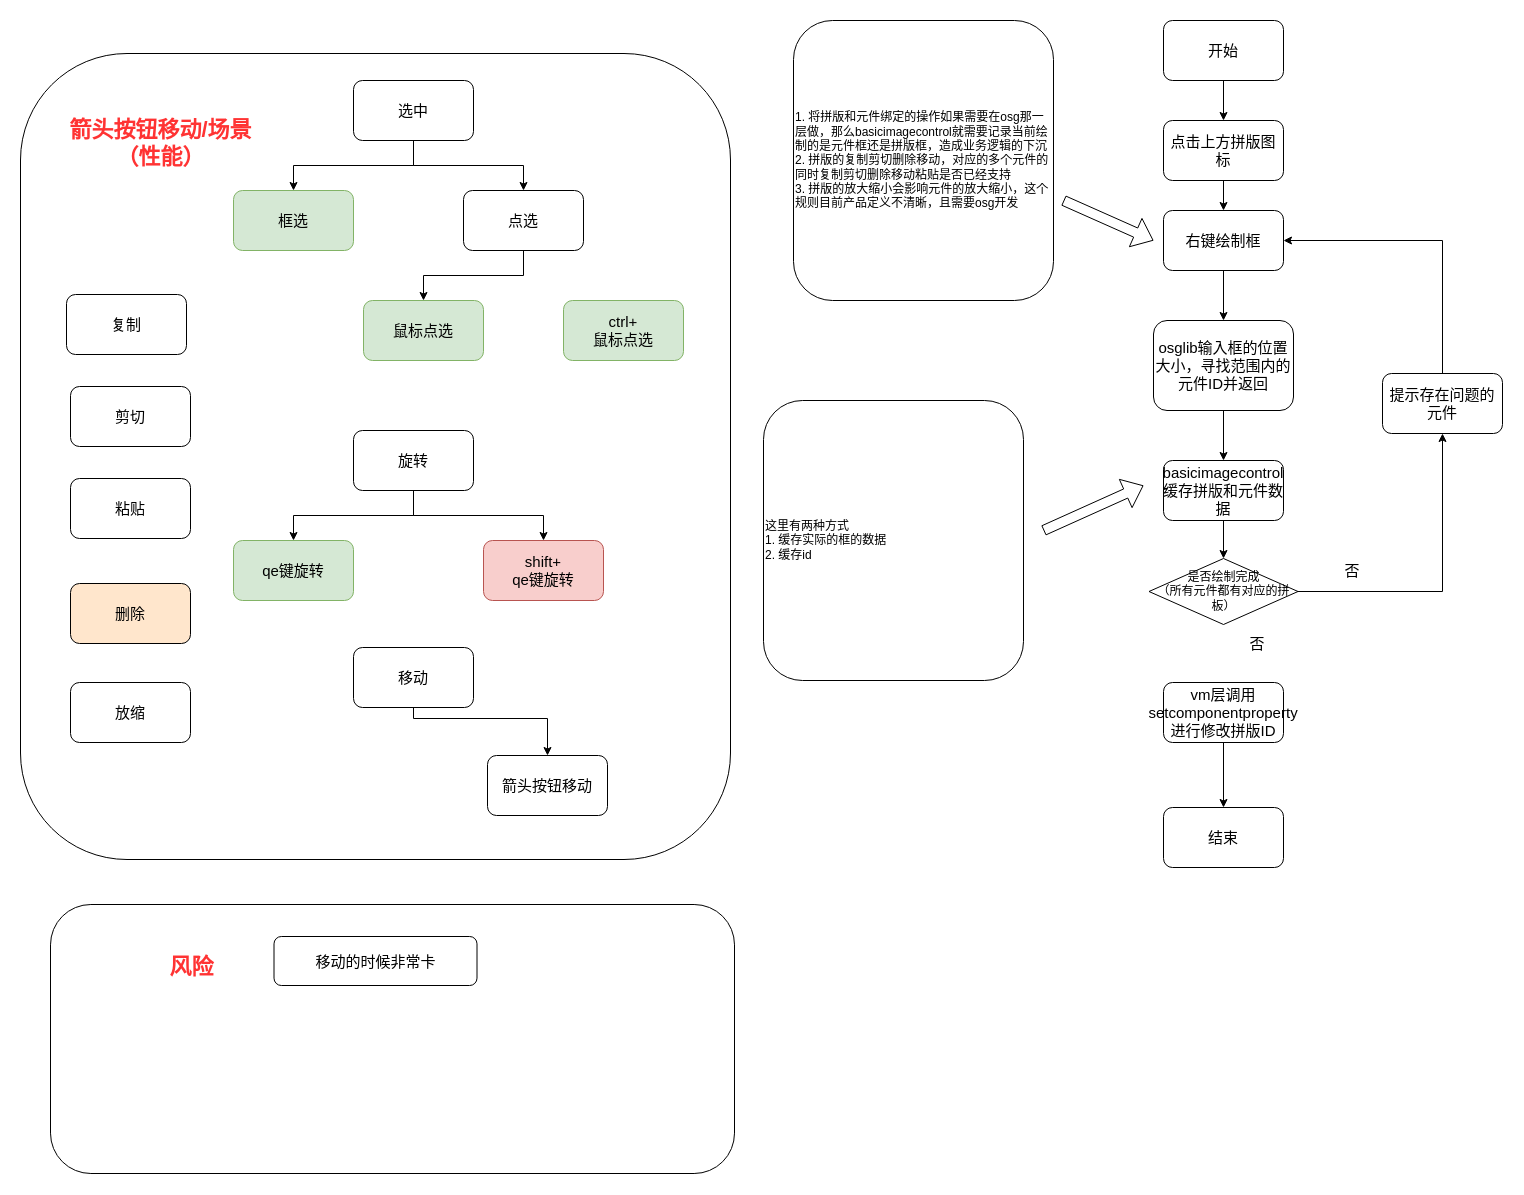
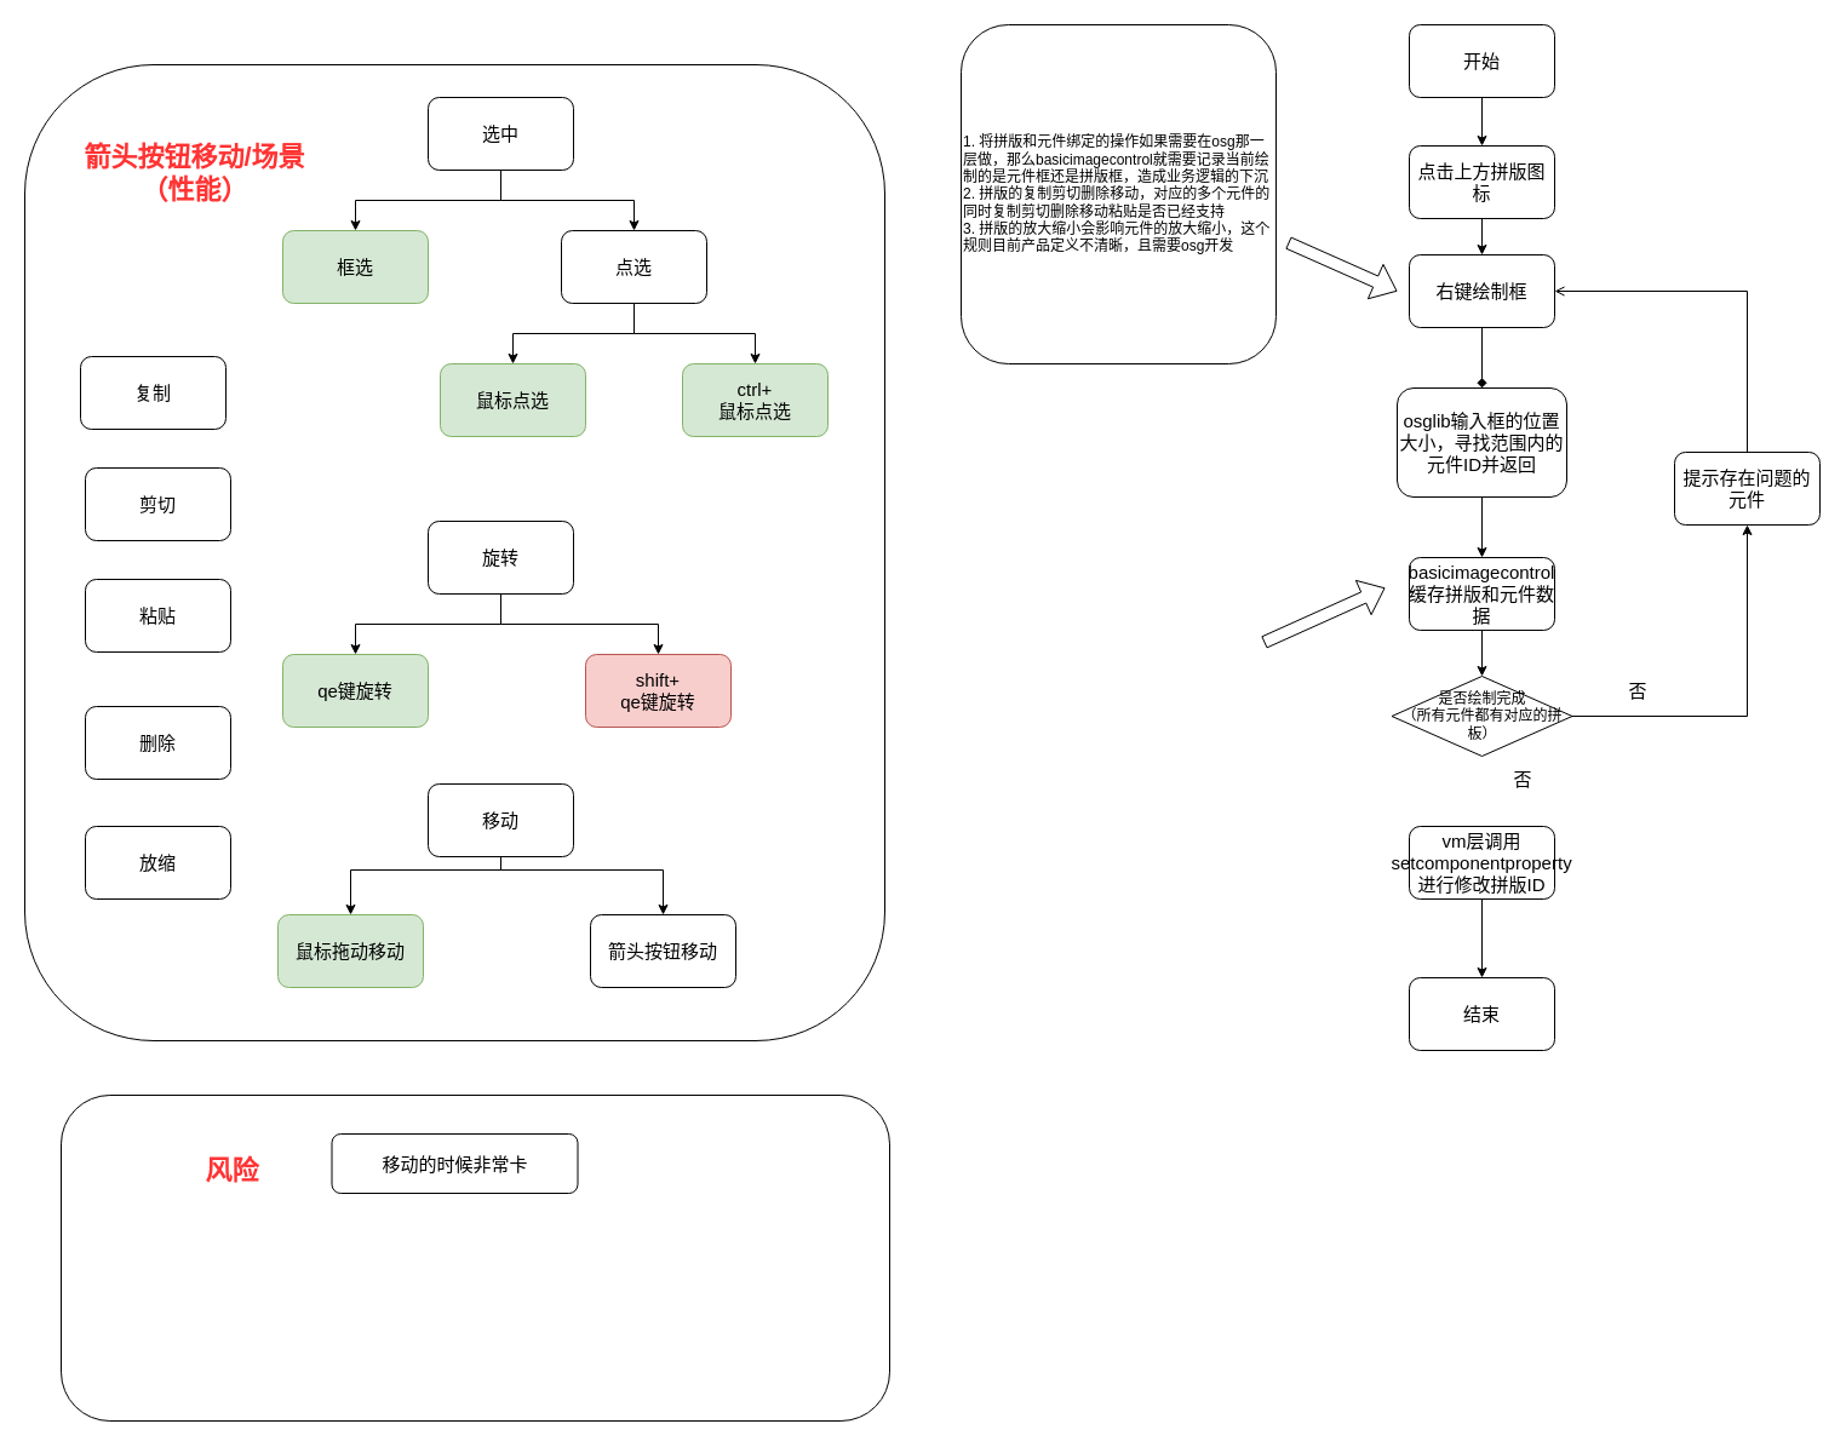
  <mxCell id="0" />
  <mxCell id="1" parent="0" />
  <mxCell id="2" value="" style="rounded=1;whiteSpace=wrap;html=1;" parent="1" vertex="1"><mxGeometry x="20" y="53" width="710" height="806" as="geometry" /></mxCell>
  <mxCell id="3" style="edgeStyle=orthogonalEdgeStyle;rounded=0;orthogonalLoop=1;jettySize=auto;html=1;" parent="1" source="4" target="6" edge="1"><mxGeometry relative="1" as="geometry" /></mxCell>
  <mxCell id="4" value="开始" style="rounded=1;whiteSpace=wrap;html=1;fontSize=15;" parent="1" vertex="1"><mxGeometry x="1163" y="20" width="120" height="60" as="geometry" /></mxCell>
  <mxCell id="5" style="edgeStyle=orthogonalEdgeStyle;rounded=0;orthogonalLoop=1;jettySize=auto;html=1;" parent="1" source="6" target="8" edge="1"><mxGeometry relative="1" as="geometry" /></mxCell>
  <mxCell id="6" value="点击上方拼版图标" style="rounded=1;whiteSpace=wrap;html=1;fontSize=15;" parent="1" vertex="1"><mxGeometry x="1163" y="120" width="120" height="60" as="geometry" /></mxCell>
- <mxCell id="7" style="edgeStyle=orthogonalEdgeStyle;rounded=0;orthogonalLoop=1;jettySize=auto;html=1;" parent="1" source="8" target="12" edge="1"><mxGeometry relative="1" as="geometry" /></mxCell>
+ <mxCell id="7" style="edgeStyle=orthogonalEdgeStyle;rounded=0;orthogonalLoop=1;jettySize=auto;html=1;endArrow=diamond;" parent="1" source="8" target="12" edge="1"><mxGeometry relative="1" as="geometry" /></mxCell>
  <mxCell id="8" value="右键绘制框" style="rounded=1;whiteSpace=wrap;html=1;fontSize=15;" parent="1" vertex="1"><mxGeometry x="1163" y="210" width="120" height="60" as="geometry" /></mxCell>
  <mxCell id="9" value="1. 将拼版和元件绑定的操作如果需要在osg那一层做，那么basicimagecontrol就需要记录当前绘制的是元件框还是拼版框，造成业务逻辑的下沉&lt;br&gt;2. 拼版的复制剪切删除移动，对应的多个元件的同时复制剪切删除移动粘贴是否已经支持&lt;br&gt;3. 拼版的放大缩小会影响元件的放大缩小，这个规则目前产品定义不清晰，且需要osg开发" style="rounded=1;whiteSpace=wrap;html=1;align=left;" parent="1" vertex="1"><mxGeometry x="793" y="20" width="260" height="280" as="geometry" /></mxCell>
  <mxCell id="10" value="" style="shape=flexArrow;endArrow=classic;html=1;rounded=0;" parent="1" edge="1"><mxGeometry width="50" height="50" relative="1" as="geometry"><mxPoint x="1063" y="200" as="sourcePoint" /><mxPoint x="1153" y="240" as="targetPoint" /></mxGeometry></mxCell>
  <mxCell id="11" style="edgeStyle=orthogonalEdgeStyle;rounded=0;orthogonalLoop=1;jettySize=auto;html=1;" parent="1" source="12" target="14" edge="1"><mxGeometry relative="1" as="geometry" /></mxCell>
  <mxCell id="12" value="osglib输入框的位置大小，寻找范围内的元件ID并返回" style="rounded=1;whiteSpace=wrap;html=1;fontSize=15;" parent="1" vertex="1"><mxGeometry x="1153" y="320" width="140" height="90" as="geometry" /></mxCell>
  <mxCell id="13" style="edgeStyle=orthogonalEdgeStyle;rounded=0;orthogonalLoop=1;jettySize=auto;html=1;" parent="1" source="14" target="49" edge="1"><mxGeometry relative="1" as="geometry" /></mxCell>
  <mxCell id="14" value="basicimagecontrol&lt;br&gt;缓存拼版和元件数据" style="rounded=1;whiteSpace=wrap;html=1;fontSize=15;" parent="1" vertex="1"><mxGeometry x="1163" y="460" width="120" height="60" as="geometry" /></mxCell>
- <mxCell id="15" value="这里有两种方式&lt;br&gt;1. 缓存实际的框的数据&lt;br&gt;2. 缓存id" style="rounded=1;whiteSpace=wrap;html=1;align=left;" parent="1" vertex="1"><mxGeometry x="763" y="400" width="260" height="280" as="geometry" /></mxCell>
  <mxCell id="16" value="" style="shape=flexArrow;endArrow=classic;html=1;rounded=0;" parent="1" edge="1"><mxGeometry width="50" height="50" relative="1" as="geometry"><mxPoint x="1043" y="530" as="sourcePoint" /><mxPoint x="1143" y="485" as="targetPoint" /></mxGeometry></mxCell>
  <mxCell id="17" style="edgeStyle=orthogonalEdgeStyle;rounded=0;orthogonalLoop=1;jettySize=auto;html=1;" parent="1" source="19" target="23" edge="1"><mxGeometry relative="1" as="geometry" /></mxCell>
  <mxCell id="18" style="edgeStyle=orthogonalEdgeStyle;rounded=0;orthogonalLoop=1;jettySize=auto;html=1;" parent="1" source="19" target="20" edge="1"><mxGeometry relative="1" as="geometry" /></mxCell>
  <mxCell id="19" value="选中" style="rounded=1;whiteSpace=wrap;html=1;fontSize=15;" parent="1" vertex="1"><mxGeometry x="353" y="80" width="120" height="60" as="geometry" /></mxCell>
  <mxCell id="20" value="框选" style="rounded=1;whiteSpace=wrap;html=1;fontSize=15;fillColor=#d5e8d4;strokeColor=#82b366;" parent="1" vertex="1"><mxGeometry x="233" y="190" width="120" height="60" as="geometry" /></mxCell>
  <mxCell id="21" style="edgeStyle=orthogonalEdgeStyle;rounded=0;orthogonalLoop=1;jettySize=auto;html=1;" parent="1" source="23" target="24" edge="1"><mxGeometry relative="1" as="geometry" /></mxCell>
+ <mxCell id="22" style="edgeStyle=orthogonalEdgeStyle;rounded=0;orthogonalLoop=1;jettySize=auto;html=1;" parent="1" source="23" target="25" edge="1"><mxGeometry relative="1" as="geometry" /></mxCell>
  <mxCell id="23" value="点选" style="rounded=1;whiteSpace=wrap;html=1;fontSize=15;" parent="1" vertex="1"><mxGeometry x="463" y="190" width="120" height="60" as="geometry" /></mxCell>
  <mxCell id="24" value="鼠标点选" style="rounded=1;whiteSpace=wrap;html=1;fontSize=15;fillColor=#d5e8d4;strokeColor=#82b366;" parent="1" vertex="1"><mxGeometry x="363" y="300" width="120" height="60" as="geometry" /></mxCell>
  <mxCell id="25" value="ctrl+&lt;br&gt;鼠标点选" style="rounded=1;whiteSpace=wrap;html=1;fontSize=15;fillColor=#d5e8d4;strokeColor=#82b366;" parent="1" vertex="1"><mxGeometry x="563" y="300" width="120" height="60" as="geometry" /></mxCell>
  <mxCell id="26" style="edgeStyle=orthogonalEdgeStyle;rounded=0;orthogonalLoop=1;jettySize=auto;html=1;" parent="1" source="28" target="29" edge="1"><mxGeometry relative="1" as="geometry" /></mxCell>
  <mxCell id="27" style="edgeStyle=orthogonalEdgeStyle;rounded=0;orthogonalLoop=1;jettySize=auto;html=1;" parent="1" source="28" target="30" edge="1"><mxGeometry relative="1" as="geometry"><Array as="points"><mxPoint x="413" y="515" /><mxPoint x="543" y="515" /></Array></mxGeometry></mxCell>
  <mxCell id="28" value="旋转" style="rounded=1;whiteSpace=wrap;html=1;fontSize=15;" parent="1" vertex="1"><mxGeometry x="353" y="430" width="120" height="60" as="geometry" /></mxCell>
  <mxCell id="29" value="qe键旋转" style="rounded=1;whiteSpace=wrap;html=1;fontSize=15;fillColor=#d5e8d4;strokeColor=#82b366;" parent="1" vertex="1"><mxGeometry x="233" y="540" width="120" height="60" as="geometry" /></mxCell>
  <mxCell id="30" value="shift+&lt;br&gt;qe键旋转" style="rounded=1;whiteSpace=wrap;html=1;fontSize=15;fillColor=#f8cecc;strokeColor=#b85450;" parent="1" vertex="1"><mxGeometry x="483" y="540" width="120" height="60" as="geometry" /></mxCell>
+ <mxCell id="31" style="edgeStyle=orthogonalEdgeStyle;rounded=0;orthogonalLoop=1;jettySize=auto;html=1;entryX=0.5;entryY=0;entryDx=0;entryDy=0;" parent="1" source="33" target="34" edge="1"><mxGeometry relative="1" as="geometry"><Array as="points"><mxPoint x="413" y="718" /><mxPoint x="289" y="718" /></Array></mxGeometry></mxCell>
  <mxCell id="32" style="edgeStyle=orthogonalEdgeStyle;rounded=0;orthogonalLoop=1;jettySize=auto;html=1;" parent="1" source="33" target="35" edge="1"><mxGeometry relative="1" as="geometry"><Array as="points"><mxPoint x="413" y="718" /><mxPoint x="547" y="718" /></Array></mxGeometry></mxCell>
  <mxCell id="33" value="移动" style="rounded=1;whiteSpace=wrap;html=1;fontSize=15;" parent="1" vertex="1"><mxGeometry x="353" y="647" width="120" height="60" as="geometry" /></mxCell>
+ <mxCell id="34" value="鼠标拖动移动" style="rounded=1;whiteSpace=wrap;html=1;fontSize=15;fillColor=#d5e8d4;strokeColor=#82b366;" parent="1" vertex="1"><mxGeometry x="229" y="755" width="120" height="60" as="geometry" /></mxCell>
  <mxCell id="35" value="箭头按钮移动" style="rounded=1;whiteSpace=wrap;html=1;fontSize=15;" parent="1" vertex="1"><mxGeometry x="487" y="755" width="120" height="60" as="geometry" /></mxCell>
  <mxCell id="36" value="剪切" style="rounded=1;whiteSpace=wrap;html=1;fontSize=15;" parent="1" vertex="1"><mxGeometry x="70" y="386" width="120" height="60" as="geometry" /></mxCell>
  <mxCell id="37" value="复制" style="rounded=1;whiteSpace=wrap;html=1;fontSize=15;" parent="1" vertex="1"><mxGeometry x="66" y="294" width="120" height="60" as="geometry" /></mxCell>
  <mxCell id="38" value="粘贴" style="rounded=1;whiteSpace=wrap;html=1;fontSize=15;" parent="1" vertex="1"><mxGeometry x="70" y="478" width="120" height="60" as="geometry" /></mxCell>
  <mxCell id="39" value="放缩" style="rounded=1;whiteSpace=wrap;html=1;fontSize=15;" parent="1" vertex="1"><mxGeometry x="70" y="682" width="120" height="60" as="geometry" /></mxCell>
  <mxCell id="40" value="箭头按钮移动/场景&lt;br&gt;（性能）" style="text;html=1;strokeColor=none;fillColor=none;align=center;verticalAlign=middle;whiteSpace=wrap;rounded=0;fontSize=22;fontColor=#FF3333;fontStyle=1" parent="1" vertex="1"><mxGeometry x="55" y="112" width="211" height="61" as="geometry" /></mxCell>
- <mxCell id="41" value="删除" style="rounded=1;whiteSpace=wrap;html=1;fontSize=15;fillColor=#ffe6cc;" parent="1" vertex="1"><mxGeometry x="70" y="583" width="120" height="60" as="geometry" /></mxCell>
+ <mxCell id="41" value="删除" style="rounded=1;whiteSpace=wrap;html=1;fontSize=15;" parent="1" vertex="1"><mxGeometry x="70" y="583" width="120" height="60" as="geometry" /></mxCell>
  <mxCell id="42" value="" style="rounded=1;whiteSpace=wrap;html=1;" parent="1" vertex="1"><mxGeometry x="50" y="904" width="684" height="269" as="geometry" /></mxCell>
  <mxCell id="43" value="风险" style="text;html=1;strokeColor=none;fillColor=none;align=center;verticalAlign=middle;whiteSpace=wrap;rounded=0;fontSize=22;fontColor=#FF3333;fontStyle=1" parent="1" vertex="1"><mxGeometry x="86" y="936" width="211" height="61" as="geometry" /></mxCell>
  <mxCell id="44" value="移动的时候非常卡" style="rounded=1;whiteSpace=wrap;html=1;fontSize=15;" parent="1" vertex="1"><mxGeometry x="273.5" y="936" width="203" height="49" as="geometry" /></mxCell>
  <mxCell id="45" style="edgeStyle=orthogonalEdgeStyle;rounded=0;orthogonalLoop=1;jettySize=auto;html=1;" parent="1" source="46" target="47" edge="1"><mxGeometry relative="1" as="geometry" /></mxCell>
  <mxCell id="46" value="vm层调用setcomponentproperty进行修改拼版ID" style="rounded=1;whiteSpace=wrap;html=1;fontSize=15;" parent="1" vertex="1"><mxGeometry x="1163" y="682" width="120" height="60" as="geometry" /></mxCell>
  <mxCell id="47" value="结束" style="rounded=1;whiteSpace=wrap;html=1;fontSize=15;" parent="1" vertex="1"><mxGeometry x="1163" y="807" width="120" height="60" as="geometry" /></mxCell>
  <mxCell id="48" style="edgeStyle=orthogonalEdgeStyle;rounded=0;orthogonalLoop=1;jettySize=auto;html=1;" parent="1" source="49" target="53" edge="1"><mxGeometry relative="1" as="geometry" /></mxCell>
  <mxCell id="49" value="是否绘制完成&lt;br&gt;（所有元件都有对应的拼板）" style="rhombus;whiteSpace=wrap;html=1;" parent="1" vertex="1"><mxGeometry x="1148.5" y="558" width="149" height="66" as="geometry" /></mxCell>
  <mxCell id="50" value="否" style="text;html=1;strokeColor=none;fillColor=none;align=center;verticalAlign=middle;whiteSpace=wrap;rounded=0;fontSize=15;" parent="1" vertex="1"><mxGeometry x="1322" y="555" width="60" height="30" as="geometry" /></mxCell>
  <mxCell id="51" value="否" style="text;html=1;strokeColor=none;fillColor=none;align=center;verticalAlign=middle;whiteSpace=wrap;rounded=0;fontSize=15;" parent="1" vertex="1"><mxGeometry x="1227" y="628" width="60" height="30" as="geometry" /></mxCell>
- <mxCell id="52" style="edgeStyle=orthogonalEdgeStyle;rounded=0;orthogonalLoop=1;jettySize=auto;html=1;entryX=1;entryY=0.5;entryDx=0;entryDy=0;" parent="1" source="53" target="8" edge="1"><mxGeometry relative="1" as="geometry"><Array as="points"><mxPoint x="1442" y="240" /></Array></mxGeometry></mxCell>
+ <mxCell id="52" style="edgeStyle=orthogonalEdgeStyle;rounded=0;orthogonalLoop=1;jettySize=auto;html=1;entryX=1;entryY=0.5;entryDx=0;entryDy=0;endArrow=open;" parent="1" source="53" target="8" edge="1"><mxGeometry relative="1" as="geometry"><Array as="points"><mxPoint x="1442" y="240" /></Array></mxGeometry></mxCell>
  <mxCell id="53" value="提示存在问题的&lt;br&gt;元件" style="rounded=1;whiteSpace=wrap;html=1;fontSize=15;" parent="1" vertex="1"><mxGeometry x="1382" y="373" width="120" height="60" as="geometry" /></mxCell>
